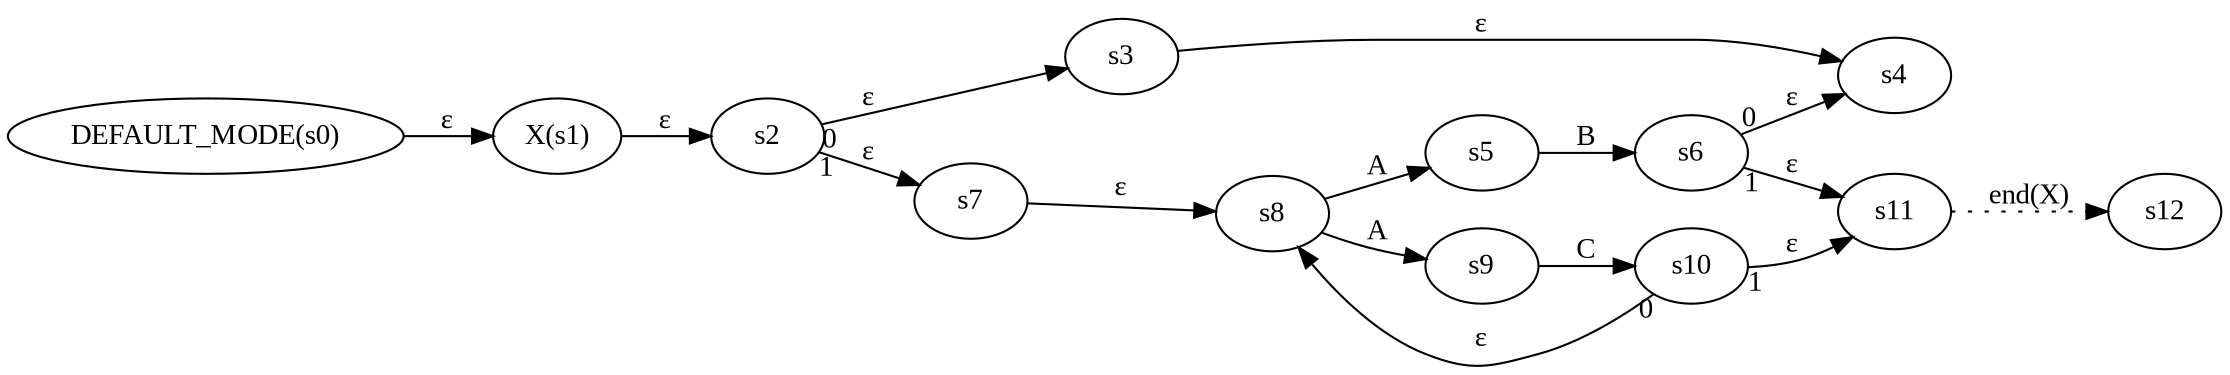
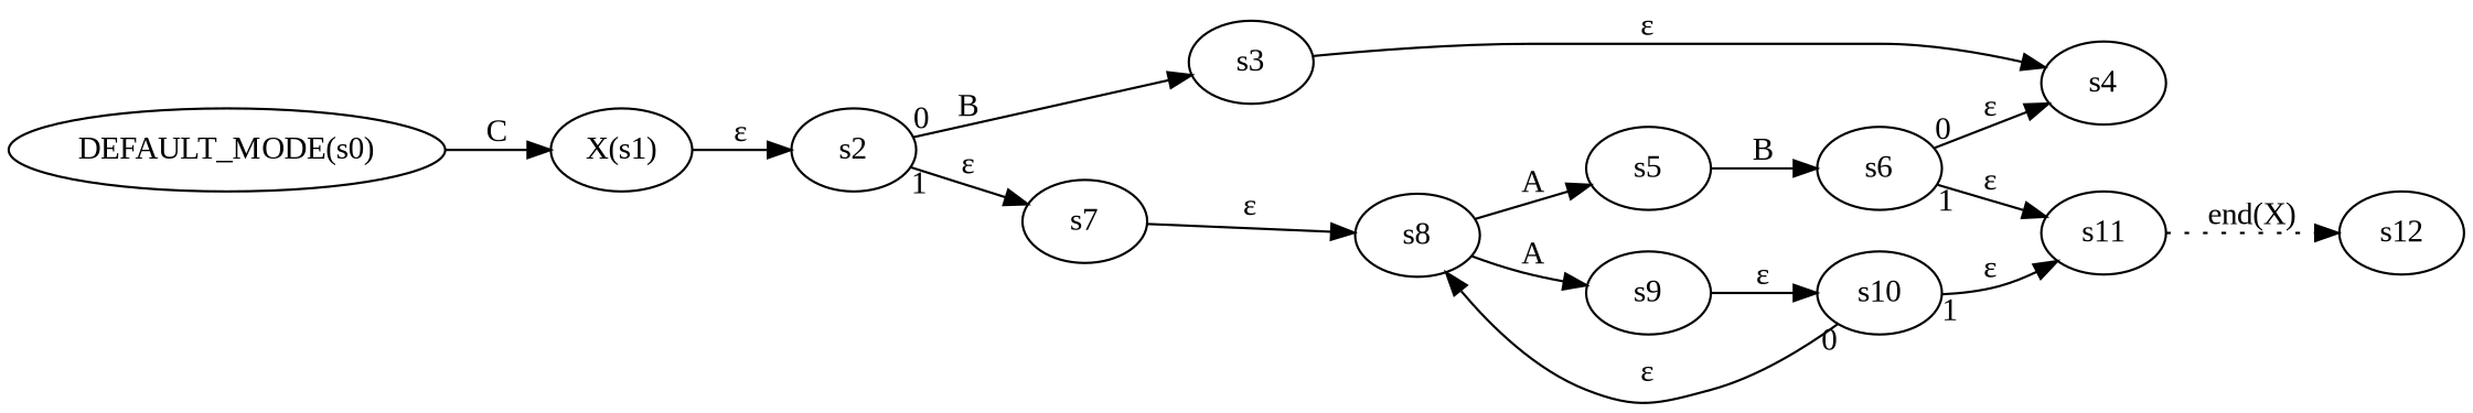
  digraph {
    fontname="Liberation Serif"
    rankdir=LR
    node [fontname="Liberation Serif"]
    edge [fontname="Liberation Serif"]
    "DEFAULT_MODE(s0)"
    "X(s1)"
    s2
    s3
    s7
    s4
    s8
    s5
    s6
    s11
    s12
    s9
    s10
-   "DEFAULT_MODE(s0)" -> "X(s1)" [label="ε"]
+   "DEFAULT_MODE(s0)" -> "X(s1)" [label=C]
    "X(s1)" -> s2 [label="ε"]
-   s2 -> s3 [label="ε" taillabel=0]
+   s2 -> s3 [label=B taillabel=0]
    s2 -> s7 [label="ε" taillabel=1]
    s3 -> s4 [label="ε"]
    s7 -> s8 [label="ε"]
    s8 -> s5 [label=A]
    s8 -> s9 [label=A]
    s5 -> s6 [label=B]
    s6 -> s4 [label="ε" taillabel=0]
    s6 -> s11 [label="ε" taillabel=1]
    s11 -> s12 [label="end(X)" style=dotted]
-   s9 -> s10 [label=C]
+   s9 -> s10 [label="ε"]
    s10 -> s8 [label="ε" taillabel=0]
    s10 -> s11 [label="ε" taillabel=1]
  }
